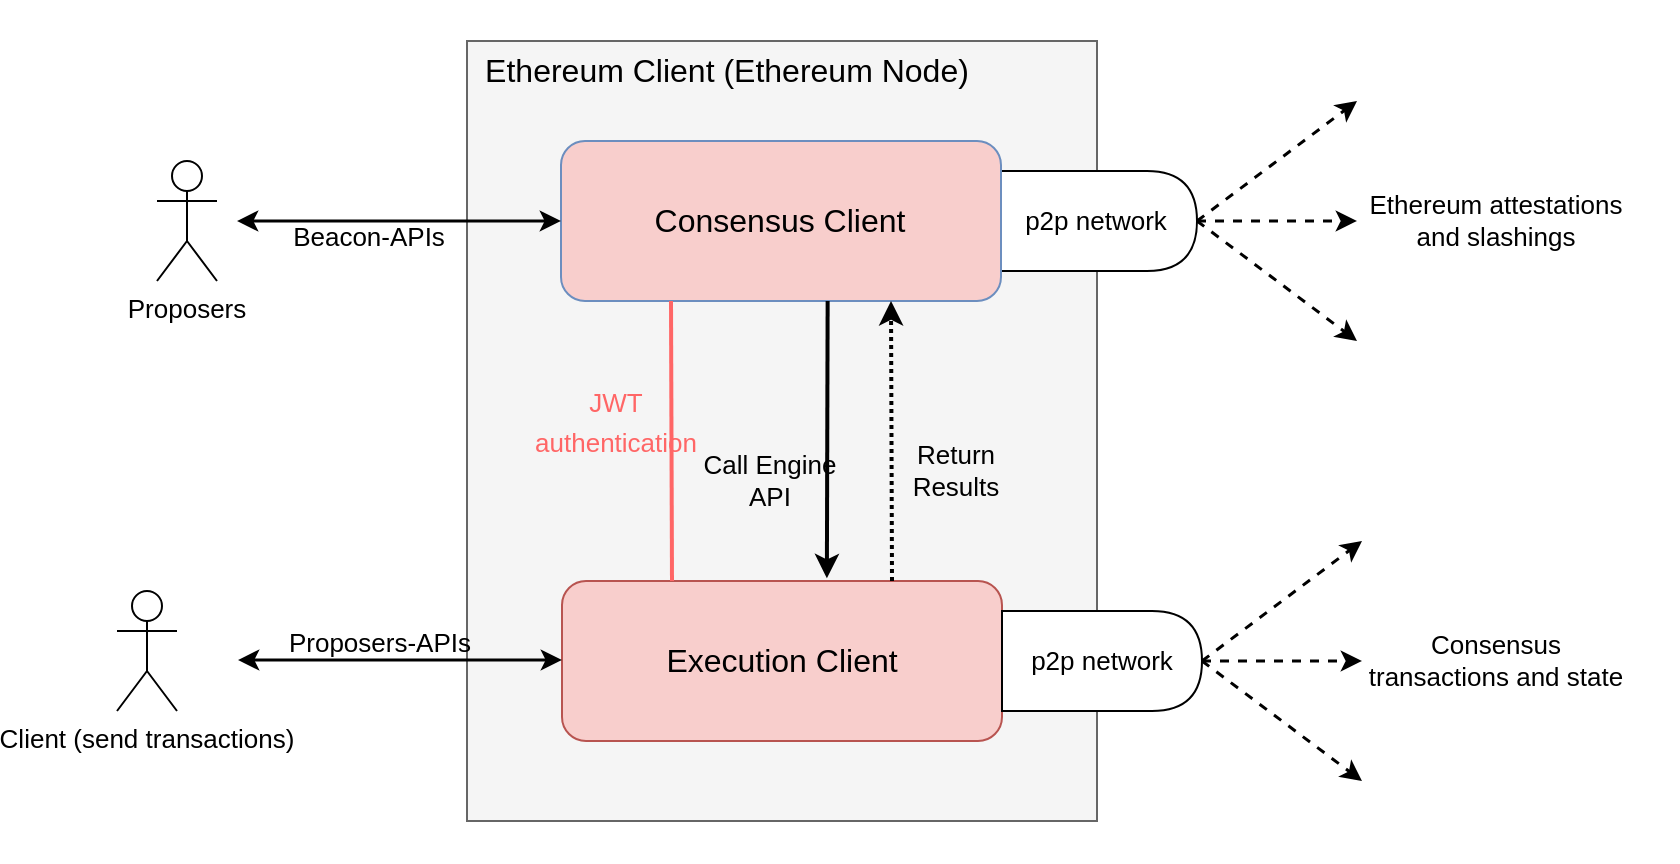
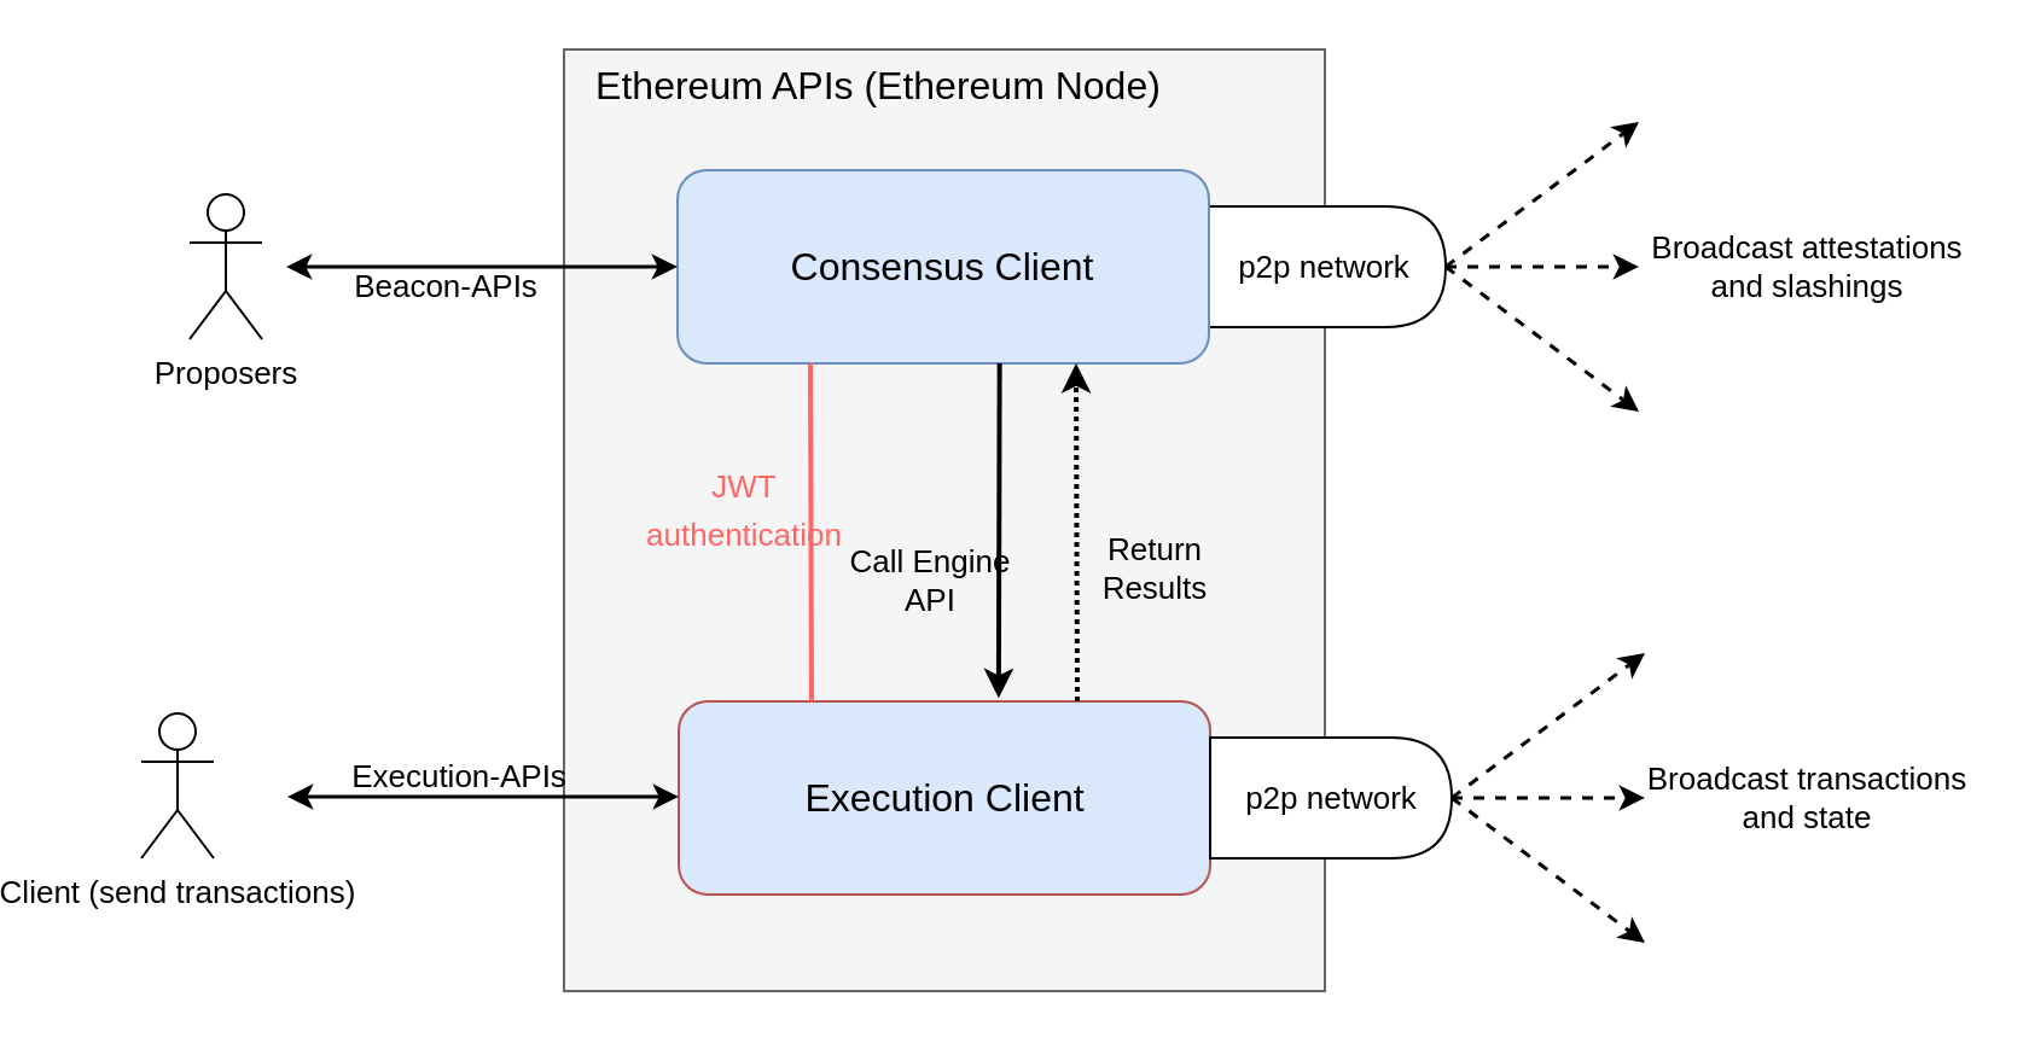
  <mxCell id="0" />
  <mxCell id="1" parent="0" />
  <mxCell id="2" value="" style="rounded=0;whiteSpace=wrap;html=1;fillColor=#f5f5f5;fontColor=#333333;strokeColor=#666666;" parent="1" vertex="1"><mxGeometry x="195" y="20" width="315" height="390" as="geometry" /></mxCell>
  <mxCell id="3" value="&lt;font color=&quot;#000000&quot;&gt;p2p network&lt;/font&gt;" style="shape=delay;whiteSpace=wrap;html=1;fontSize=13;fontColor=#FF6666;" parent="1" vertex="1"><mxGeometry x="460" y="85" width="100" height="50" as="geometry" /></mxCell>
- <mxCell id="4" value="&lt;font style=&quot;font-size: 16px&quot;&gt;Consensus Client&lt;/font&gt;" style="rounded=1;whiteSpace=wrap;html=1;fillColor=#f8cecc;strokeColor=#6c8ebf;" parent="1" vertex="1"><mxGeometry x="242" y="70" width="220" height="80" as="geometry" /></mxCell>
- <mxCell id="5" value="&lt;font style=&quot;font-size: 16px&quot;&gt;Execution Client&lt;/font&gt;" style="rounded=1;whiteSpace=wrap;html=1;fillColor=#f8cecc;strokeColor=#b85450;" parent="1" vertex="1"><mxGeometry x="242.5" y="290" width="220" height="80" as="geometry" /></mxCell>
+ <mxCell id="4" value="&lt;font style=&quot;font-size: 16px&quot;&gt;Consensus Client&lt;/font&gt;" style="rounded=1;whiteSpace=wrap;html=1;fillColor=#dae8fc;strokeColor=#6c8ebf;" parent="1" vertex="1"><mxGeometry x="242" y="70" width="220" height="80" as="geometry" /></mxCell>
+ <mxCell id="5" value="&lt;font style=&quot;font-size: 16px&quot;&gt;Execution Client&lt;/font&gt;" style="rounded=1;whiteSpace=wrap;html=1;fillColor=#dae8fc;strokeColor=#b85450;" parent="1" vertex="1"><mxGeometry x="242.5" y="290" width="220" height="80" as="geometry" /></mxCell>
  <mxCell id="6" value="" style="endArrow=none;html=1;rounded=0;strokeColor=#FF6666;strokeWidth=2;fontSize=16;entryX=0.25;entryY=1;entryDx=0;entryDy=0;exitX=0.25;exitY=0;exitDx=0;exitDy=0;" parent="1" source="5" target="4" edge="1"><mxGeometry width="50" height="50" relative="1" as="geometry"><mxPoint x="304" y="-146" as="sourcePoint" /><mxPoint x="650" y="110" as="targetPoint" /></mxGeometry></mxCell>
  <mxCell id="7" value="&lt;font style=&quot;font-size: 13px;&quot;&gt;JWT authentication&lt;/font&gt;" style="text;html=1;strokeColor=none;fillColor=none;align=center;verticalAlign=middle;whiteSpace=wrap;rounded=0;fontSize=16;fontColor=#FF6666;" parent="1" vertex="1"><mxGeometry x="235" y="190" width="70" height="40" as="geometry" /></mxCell>
  <mxCell id="8" value="" style="endArrow=classic;html=1;rounded=0;strokeColor=#000000;strokeWidth=2;fontSize=13;entryX=0.75;entryY=1;entryDx=0;entryDy=0;exitX=0.75;exitY=0;exitDx=0;exitDy=0;dashed=1;dashPattern=1 1;" parent="1" source="5" target="4" edge="1"><mxGeometry width="50" height="50" relative="1" as="geometry"><mxPoint x="401" y="310" as="sourcePoint" /><mxPoint x="320" y="260" as="targetPoint" /></mxGeometry></mxCell>
  <mxCell id="9" value="" style="endArrow=classic;html=1;rounded=0;strokeColor=#000000;strokeWidth=2;fontSize=13;exitX=0.606;exitY=1;exitDx=0;exitDy=0;exitPerimeter=0;entryX=0.602;entryY=-0.017;entryDx=0;entryDy=0;entryPerimeter=0;" parent="1" source="4" target="5" edge="1"><mxGeometry width="50" height="50" relative="1" as="geometry"><mxPoint x="362.5" y="260" as="sourcePoint" /><mxPoint x="328" y="250" as="targetPoint" /></mxGeometry></mxCell>
  <mxCell id="10" value="Call Engine API" style="text;html=1;strokeColor=none;fillColor=none;align=center;verticalAlign=middle;whiteSpace=wrap;rounded=0;fontSize=13;" parent="1" vertex="1"><mxGeometry x="312" y="225" width="70" height="30" as="geometry" /></mxCell>
  <mxCell id="11" value="Return Results" style="text;html=1;strokeColor=none;fillColor=none;align=center;verticalAlign=middle;whiteSpace=wrap;rounded=0;fontSize=13;" parent="1" vertex="1"><mxGeometry x="410" y="220" width="60" height="30" as="geometry" /></mxCell>
  <mxCell id="12" value="&lt;font color=&quot;#000000&quot;&gt;p2p network&lt;/font&gt;" style="shape=delay;whiteSpace=wrap;html=1;fontSize=13;fontColor=#FF6666;" parent="1" vertex="1"><mxGeometry x="462.5" y="305" width="100" height="50" as="geometry" /></mxCell>
  <mxCell id="13" value="" style="endArrow=classic;html=1;rounded=0;strokeColor=#000000;strokeWidth=1.5;fontSize=13;fontColor=#000000;dashed=1;exitX=1;exitY=0.5;exitDx=0;exitDy=0;" parent="1" source="3" edge="1"><mxGeometry width="50" height="50" relative="1" as="geometry"><mxPoint x="760" y="180" as="sourcePoint" /><mxPoint x="640" y="50" as="targetPoint" /></mxGeometry></mxCell>
  <mxCell id="14" value="" style="endArrow=classic;html=1;rounded=0;strokeColor=#000000;strokeWidth=1.5;fontSize=13;fontColor=#000000;dashed=1;exitX=1;exitY=0.5;exitDx=0;exitDy=0;" parent="1" source="3" edge="1"><mxGeometry width="50" height="50" relative="1" as="geometry"><mxPoint x="570" y="120" as="sourcePoint" /><mxPoint x="640" y="110" as="targetPoint" /></mxGeometry></mxCell>
  <mxCell id="15" value="" style="endArrow=classic;html=1;rounded=0;strokeColor=#000000;strokeWidth=1.5;fontSize=13;fontColor=#000000;dashed=1;exitX=1;exitY=0.5;exitDx=0;exitDy=0;" parent="1" source="3" edge="1"><mxGeometry width="50" height="50" relative="1" as="geometry"><mxPoint x="570" y="120" as="sourcePoint" /><mxPoint x="640" y="170" as="targetPoint" /></mxGeometry></mxCell>
  <mxCell id="16" value="" style="endArrow=classic;html=1;rounded=0;strokeColor=#000000;strokeWidth=1.5;fontSize=13;fontColor=#000000;dashed=1;exitX=1;exitY=0.5;exitDx=0;exitDy=0;" parent="1" edge="1"><mxGeometry width="50" height="50" relative="1" as="geometry"><mxPoint x="562.5" y="330" as="sourcePoint" /><mxPoint x="642.5" y="270" as="targetPoint" /></mxGeometry></mxCell>
  <mxCell id="17" value="" style="endArrow=classic;html=1;rounded=0;strokeColor=#000000;strokeWidth=1.5;fontSize=13;fontColor=#000000;dashed=1;exitX=1;exitY=0.5;exitDx=0;exitDy=0;" parent="1" edge="1"><mxGeometry width="50" height="50" relative="1" as="geometry"><mxPoint x="562.5" y="330" as="sourcePoint" /><mxPoint x="642.5" y="330" as="targetPoint" /></mxGeometry></mxCell>
  <mxCell id="18" value="" style="endArrow=classic;html=1;rounded=0;strokeColor=#000000;strokeWidth=1.5;fontSize=13;fontColor=#000000;dashed=1;exitX=1;exitY=0.5;exitDx=0;exitDy=0;" parent="1" edge="1"><mxGeometry width="50" height="50" relative="1" as="geometry"><mxPoint x="562.5" y="330" as="sourcePoint" /><mxPoint x="642.5" y="390" as="targetPoint" /></mxGeometry></mxCell>
- <mxCell id="19" value="Ethereum attestations and slashings" style="text;html=1;strokeColor=none;fillColor=none;align=center;verticalAlign=middle;whiteSpace=wrap;rounded=0;fontSize=13;fontColor=#000000;" parent="1" vertex="1"><mxGeometry x="640" y="92.5" width="140" height="35" as="geometry" /></mxCell>
- <mxCell id="20" value="Consensus transactions and state" style="text;html=1;strokeColor=none;fillColor=none;align=center;verticalAlign=middle;whiteSpace=wrap;rounded=0;fontSize=13;fontColor=#000000;" parent="1" vertex="1"><mxGeometry x="640" y="312.5" width="140" height="35" as="geometry" /></mxCell>
+ <mxCell id="19" value="Broadcast attestations and slashings" style="text;html=1;strokeColor=none;fillColor=none;align=center;verticalAlign=middle;whiteSpace=wrap;rounded=0;fontSize=13;fontColor=#000000;" parent="1" vertex="1"><mxGeometry x="640" y="92.5" width="140" height="35" as="geometry" /></mxCell>
+ <mxCell id="20" value="Broadcast transactions and state" style="text;html=1;strokeColor=none;fillColor=none;align=center;verticalAlign=middle;whiteSpace=wrap;rounded=0;fontSize=13;fontColor=#000000;" parent="1" vertex="1"><mxGeometry x="640" y="312.5" width="140" height="35" as="geometry" /></mxCell>
  <mxCell id="21" value="" style="endArrow=classic;startArrow=classic;html=1;rounded=0;strokeColor=#000000;strokeWidth=1.5;fontSize=13;fontColor=#000000;entryX=0;entryY=0.5;entryDx=0;entryDy=0;" parent="1" target="4" edge="1"><mxGeometry width="50" height="50" relative="1" as="geometry"><mxPoint x="80" y="110" as="sourcePoint" /><mxPoint x="150" y="85" as="targetPoint" /></mxGeometry></mxCell>
  <mxCell id="22" value="" style="endArrow=classic;startArrow=classic;html=1;rounded=0;strokeColor=#000000;strokeWidth=1.5;fontSize=13;fontColor=#000000;entryX=0;entryY=0.5;entryDx=0;entryDy=0;" parent="1" edge="1"><mxGeometry width="50" height="50" relative="1" as="geometry"><mxPoint x="80.5" y="329.5" as="sourcePoint" /><mxPoint x="242.5" y="329.5" as="targetPoint" /></mxGeometry></mxCell>
  <mxCell id="23" value="Beacon-APIs" style="text;html=1;strokeColor=none;fillColor=none;align=center;verticalAlign=middle;whiteSpace=wrap;rounded=0;fontSize=13;fontColor=#000000;" parent="1" vertex="1"><mxGeometry x="105" y="107.5" width="83" height="20" as="geometry" /></mxCell>
- <mxCell id="24" value="Proposers-APIs" style="text;html=1;strokeColor=none;fillColor=none;align=center;verticalAlign=middle;whiteSpace=wrap;rounded=0;fontSize=13;fontColor=#000000;" parent="1" vertex="1"><mxGeometry x="96.5" y="312.5" width="110" height="17.5" as="geometry" /></mxCell>
+ <mxCell id="24" value="Execution-APIs" style="text;html=1;strokeColor=none;fillColor=none;align=center;verticalAlign=middle;whiteSpace=wrap;rounded=0;fontSize=13;fontColor=#000000;" parent="1" vertex="1"><mxGeometry x="96.5" y="312.5" width="110" height="17.5" as="geometry" /></mxCell>
  <mxCell id="25" value="Proposers" style="shape=umlActor;verticalLabelPosition=bottom;verticalAlign=top;html=1;outlineConnect=0;fontSize=13;fontColor=#000000;" parent="1" vertex="1"><mxGeometry x="40" y="80" width="30" height="60" as="geometry" /></mxCell>
  <mxCell id="26" value="Client (send transactions)" style="shape=umlActor;verticalLabelPosition=bottom;verticalAlign=top;html=1;outlineConnect=0;fontSize=13;fontColor=#000000;" parent="1" vertex="1"><mxGeometry x="20" y="295" width="30" height="60" as="geometry" /></mxCell>
- <mxCell id="27" value="&lt;font style=&quot;font-size: 16px;&quot;&gt;Ethereum Client (Ethereum Node)&lt;/font&gt;" style="text;html=1;strokeColor=none;fillColor=none;align=center;verticalAlign=middle;whiteSpace=wrap;rounded=0;fontSize=13;fontColor=#000000;" parent="1" vertex="1"><mxGeometry x="181" y="30" width="289" height="10" as="geometry" /></mxCell>
+ <mxCell id="27" value="&lt;font style=&quot;font-size: 16px;&quot;&gt;Ethereum APIs (Ethereum Node)&lt;/font&gt;" style="text;html=1;strokeColor=none;fillColor=none;align=center;verticalAlign=middle;whiteSpace=wrap;rounded=0;fontSize=13;fontColor=#000000;" parent="1" vertex="1"><mxGeometry x="181" y="30" width="289" height="10" as="geometry" /></mxCell>
